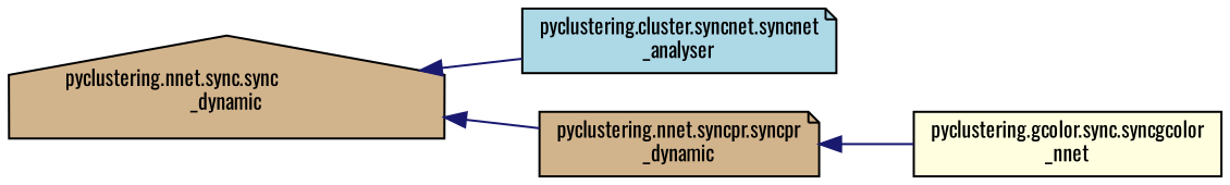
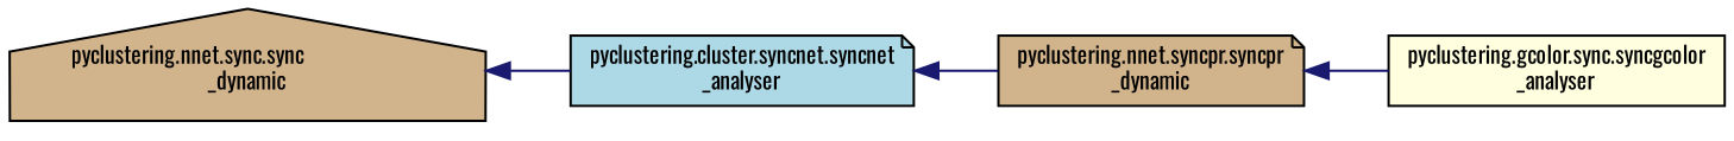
  digraph {
    fontname=Oswald
    rankdir=LR
    node [color=black fillcolor=tan fontname=Oswald fontsize=10 shape=note style=filled]
    edge [color=midnightblue dir=back fontname=Oswald fontsize=10 labelfontname=Helvetica labelfontsize=10 style=solid]
    n1 [fontcolor=black height=0.2 label="pyclustering.nnet.sync.sync\l_dynamic" shape=house width=0.4]
    n2 [fillcolor=lightblue height=0.2 label="pyclustering.cluster.syncnet.syncnet\l_analyser" width=0.4]
    n3 [height=0.2 label="pyclustering.nnet.syncpr.syncpr\l_dynamic" width=0.4]
-   n4 [fillcolor=lightyellow height=0.2 label="pyclustering.gcolor.sync.syncgcolor\l_nnet" shape=box width=0.4]
+   n4 [fillcolor=lightyellow height=0.2 label="pyclustering.gcolor.sync.syncgcolor\l_analyser" shape=box width=0.4]
    n1 -> n2
-   n1 -> n3
+   n2 -> n3
    n3 -> n4
  }
